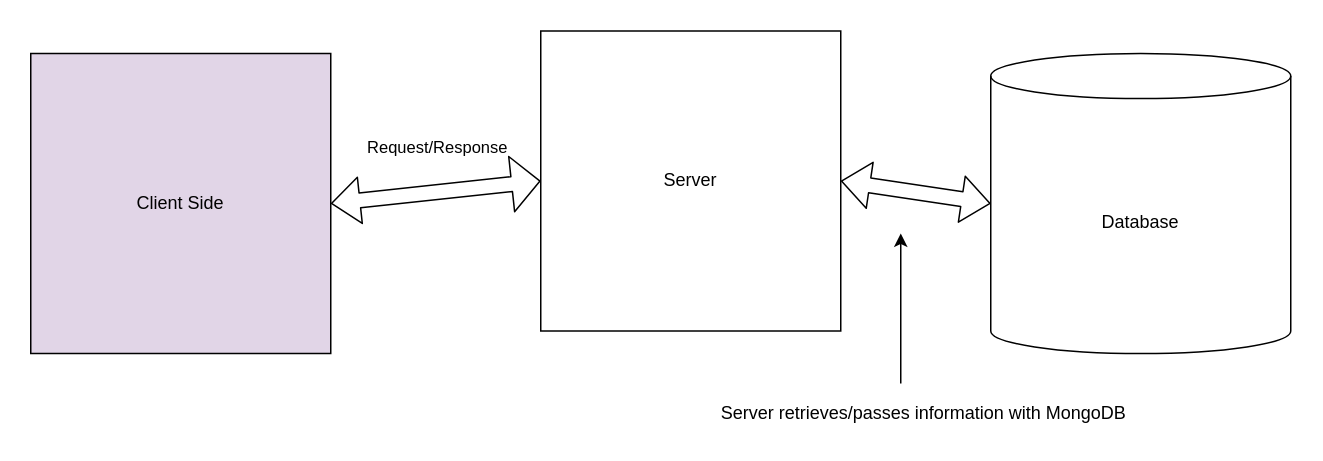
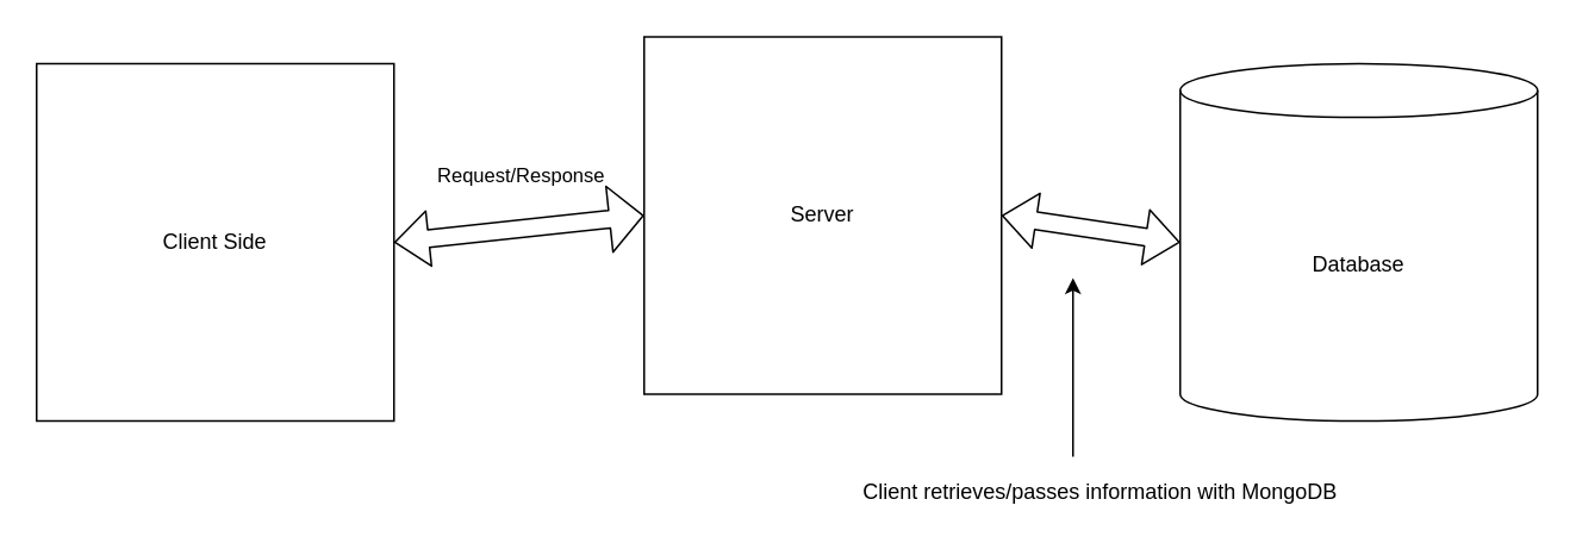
  <mxCell id="0" />
  <mxCell id="1" parent="0" />
- <mxCell id="2" value="Client Side" style="whiteSpace=wrap;html=1;aspect=fixed;fillColor=#e1d5e7;" vertex="1" parent="1"><mxGeometry x="20" y="35" width="200" height="200" as="geometry" /></mxCell>
+ <mxCell id="2" value="Client Side" style="whiteSpace=wrap;html=1;aspect=fixed;" vertex="1" parent="1"><mxGeometry x="20" y="35" width="200" height="200" as="geometry" /></mxCell>
  <mxCell id="3" value="Server" style="whiteSpace=wrap;html=1;aspect=fixed;" vertex="1" parent="1"><mxGeometry x="360" y="20" width="200" height="200" as="geometry" /></mxCell>
  <mxCell id="4" value="Database" style="shape=cylinder3;whiteSpace=wrap;html=1;boundedLbl=1;backgroundOutline=1;size=15;" vertex="1" parent="1"><mxGeometry x="660" y="35" width="200" height="200" as="geometry" /></mxCell>
  <mxCell id="5" value="" style="shape=flexArrow;endArrow=classic;startArrow=classic;html=1;entryX=0;entryY=0.5;entryDx=0;entryDy=0;exitX=1;exitY=0.5;exitDx=0;exitDy=0;endWidth=26;endSize=6;" edge="1" parent="1" source="2" target="3"><mxGeometry width="50" height="50" relative="1" as="geometry"><mxPoint x="250" y="155" as="sourcePoint" /><mxPoint x="300" y="105" as="targetPoint" /><Array as="points" /></mxGeometry></mxCell>
  <mxCell id="6" value="Request/Response" style="edgeLabel;html=1;align=center;verticalAlign=middle;resizable=0;points=[];" vertex="1" connectable="0" parent="5"><mxGeometry x="0.017" y="2" relative="1" as="geometry"><mxPoint x="-1" y="-28" as="offset" /></mxGeometry></mxCell>
  <mxCell id="7" value="" style="shape=flexArrow;endArrow=classic;startArrow=classic;html=1;entryX=0;entryY=0.5;entryDx=0;entryDy=0;entryPerimeter=0;exitX=1;exitY=0.5;exitDx=0;exitDy=0;" edge="1" parent="1" source="3" target="4"><mxGeometry width="50" height="50" relative="1" as="geometry"><mxPoint x="420" y="235" as="sourcePoint" /><mxPoint x="470" y="185" as="targetPoint" /></mxGeometry></mxCell>
- <mxCell id="8" value="Server retrieves/passes information with MongoDB" style="text;html=1;align=center;verticalAlign=middle;resizable=0;points=[];autosize=1;" vertex="1" parent="1"><mxGeometry x="470" y="265" width="290" height="20" as="geometry" /></mxCell>
+ <mxCell id="8" value="Client retrieves/passes information with MongoDB" style="text;html=1;align=center;verticalAlign=middle;resizable=0;points=[];autosize=1;" vertex="1" parent="1"><mxGeometry x="470" y="265" width="290" height="20" as="geometry" /></mxCell>
  <mxCell id="9" value="" style="endArrow=classic;html=1;" edge="1" parent="1"><mxGeometry width="50" height="50" relative="1" as="geometry"><mxPoint x="600" y="255" as="sourcePoint" /><mxPoint x="600" y="155" as="targetPoint" /><Array as="points"><mxPoint x="600" y="155" /></Array></mxGeometry></mxCell>
